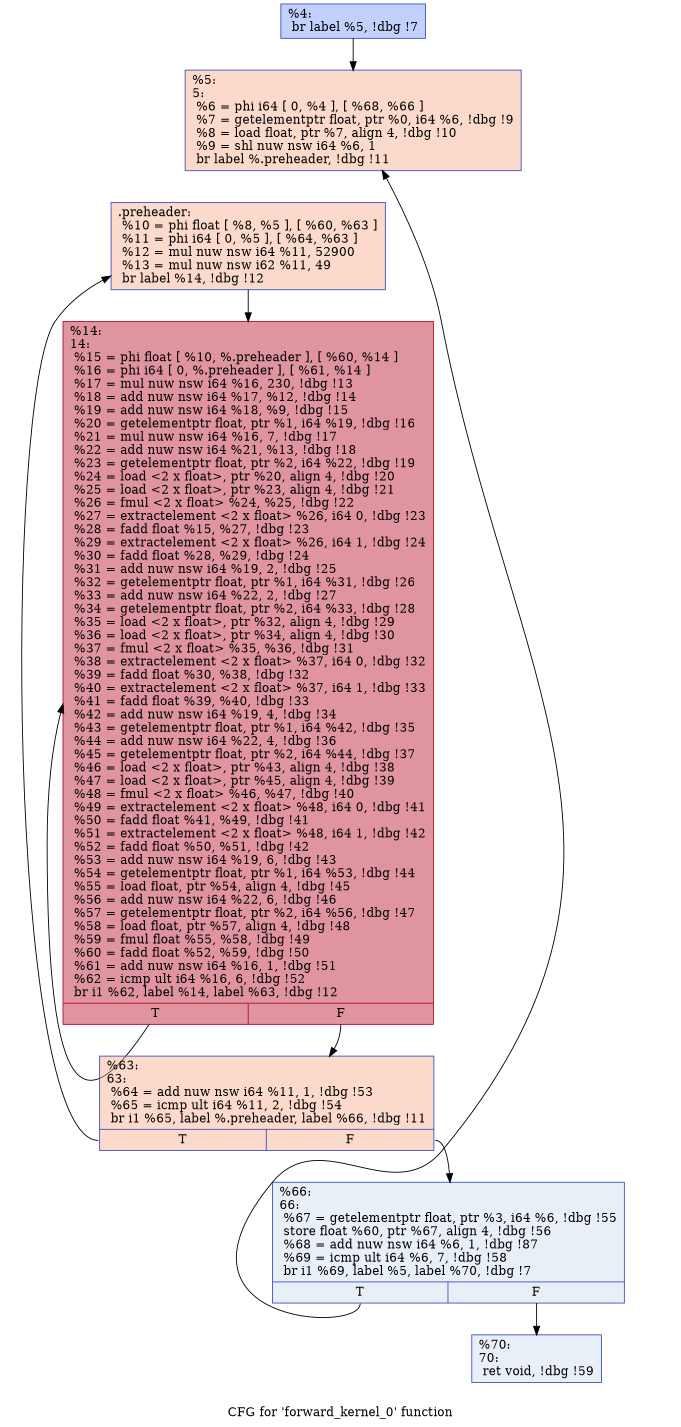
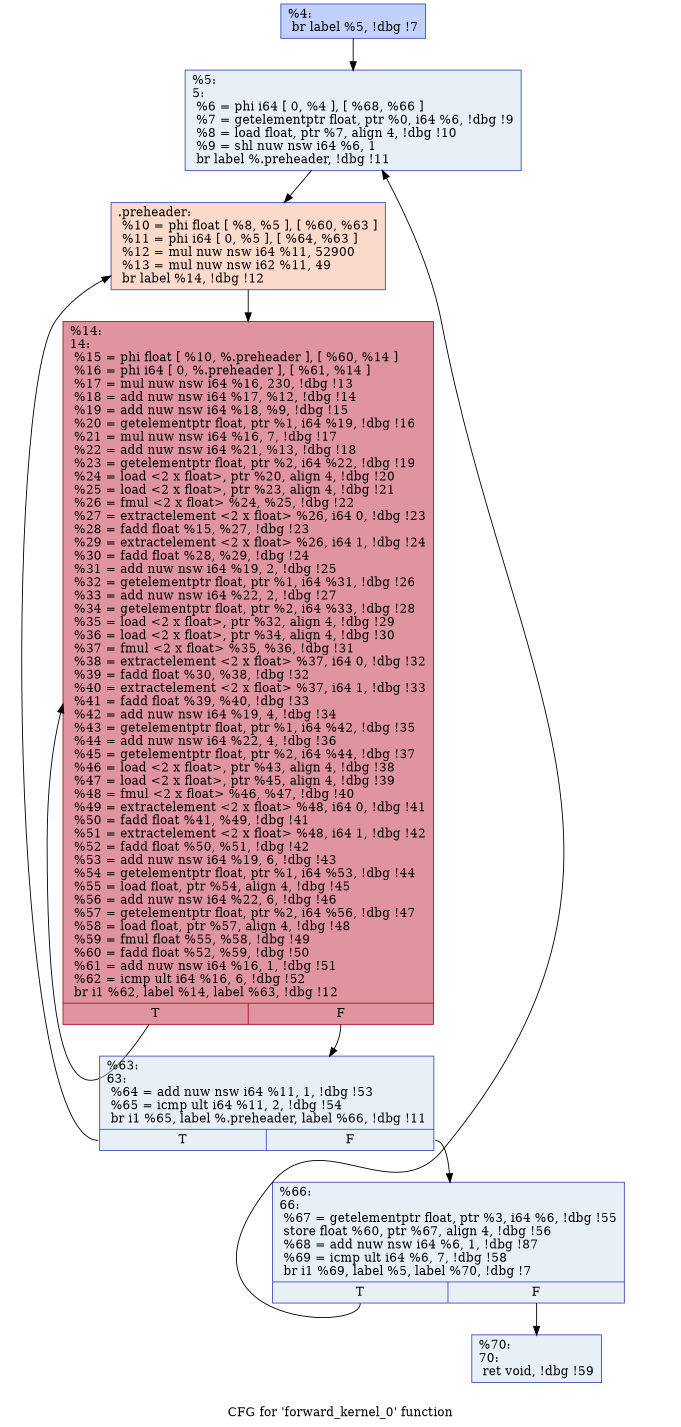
  digraph {
    label="CFG for 'forward_kernel_0' function"
    node [color="#3d50c3ff" fillcolor="#cedaeb70" shape=record style=filled]
    n1 [fillcolor="#7396f570" label="{%4:\l  br label %5, !dbg !7\l}"]
-   n2 [fillcolor="#f7a88970" label="{%5:\l5:                                                \l  %6 = phi i64 [ 0, %4 ], [ %68, %66 ]\l  %7 = getelementptr float, ptr %0, i64 %6, !dbg !9\l  %8 = load float, ptr %7, align 4, !dbg !10\l  %9 = shl nuw nsw i64 %6, 1\l  br label %.preheader, !dbg !11\l}"]
+   n2 [label="{%5:\l5:                                                \l  %6 = phi i64 [ 0, %4 ], [ %68, %66 ]\l  %7 = getelementptr float, ptr %0, i64 %6, !dbg !9\l  %8 = load float, ptr %7, align 4, !dbg !10\l  %9 = shl nuw nsw i64 %6, 1\l  br label %.preheader, !dbg !11\l}"]
    n3 [fillcolor="#f7a88970" label="{.preheader:                                       \l  %10 = phi float [ %8, %5 ], [ %60, %63 ]\l  %11 = phi i64 [ 0, %5 ], [ %64, %63 ]\l  %12 = mul nuw nsw i64 %11, 52900\l  %13 = mul nuw nsw i62 %11, 49\l  br label %14, !dbg !12\l}"]
    n4 [color="#b70d28ff" fillcolor="#b70d2870" label="{%14:\l14:                                               \l  %15 = phi float [ %10, %.preheader ], [ %60, %14 ]\l  %16 = phi i64 [ 0, %.preheader ], [ %61, %14 ]\l  %17 = mul nuw nsw i64 %16, 230, !dbg !13\l  %18 = add nuw nsw i64 %17, %12, !dbg !14\l  %19 = add nuw nsw i64 %18, %9, !dbg !15\l  %20 = getelementptr float, ptr %1, i64 %19, !dbg !16\l  %21 = mul nuw nsw i64 %16, 7, !dbg !17\l  %22 = add nuw nsw i64 %21, %13, !dbg !18\l  %23 = getelementptr float, ptr %2, i64 %22, !dbg !19\l  %24 = load \<2 x float\>, ptr %20, align 4, !dbg !20\l  %25 = load \<2 x float\>, ptr %23, align 4, !dbg !21\l  %26 = fmul \<2 x float\> %24, %25, !dbg !22\l  %27 = extractelement \<2 x float\> %26, i64 0, !dbg !23\l  %28 = fadd float %15, %27, !dbg !23\l  %29 = extractelement \<2 x float\> %26, i64 1, !dbg !24\l  %30 = fadd float %28, %29, !dbg !24\l  %31 = add nuw nsw i64 %19, 2, !dbg !25\l  %32 = getelementptr float, ptr %1, i64 %31, !dbg !26\l  %33 = add nuw nsw i64 %22, 2, !dbg !27\l  %34 = getelementptr float, ptr %2, i64 %33, !dbg !28\l  %35 = load \<2 x float\>, ptr %32, align 4, !dbg !29\l  %36 = load \<2 x float\>, ptr %34, align 4, !dbg !30\l  %37 = fmul \<2 x float\> %35, %36, !dbg !31\l  %38 = extractelement \<2 x float\> %37, i64 0, !dbg !32\l  %39 = fadd float %30, %38, !dbg !32\l  %40 = extractelement \<2 x float\> %37, i64 1, !dbg !33\l  %41 = fadd float %39, %40, !dbg !33\l  %42 = add nuw nsw i64 %19, 4, !dbg !34\l  %43 = getelementptr float, ptr %1, i64 %42, !dbg !35\l  %44 = add nuw nsw i64 %22, 4, !dbg !36\l  %45 = getelementptr float, ptr %2, i64 %44, !dbg !37\l  %46 = load \<2 x float\>, ptr %43, align 4, !dbg !38\l  %47 = load \<2 x float\>, ptr %45, align 4, !dbg !39\l  %48 = fmul \<2 x float\> %46, %47, !dbg !40\l  %49 = extractelement \<2 x float\> %48, i64 0, !dbg !41\l  %50 = fadd float %41, %49, !dbg !41\l  %51 = extractelement \<2 x float\> %48, i64 1, !dbg !42\l  %52 = fadd float %50, %51, !dbg !42\l  %53 = add nuw nsw i64 %19, 6, !dbg !43\l  %54 = getelementptr float, ptr %1, i64 %53, !dbg !44\l  %55 = load float, ptr %54, align 4, !dbg !45\l  %56 = add nuw nsw i64 %22, 6, !dbg !46\l  %57 = getelementptr float, ptr %2, i64 %56, !dbg !47\l  %58 = load float, ptr %57, align 4, !dbg !48\l  %59 = fmul float %55, %58, !dbg !49\l  %60 = fadd float %52, %59, !dbg !50\l  %61 = add nuw nsw i64 %16, 1, !dbg !51\l  %62 = icmp ult i64 %16, 6, !dbg !52\l  br i1 %62, label %14, label %63, !dbg !12\l|{<s0>T|<s1>F}}"]
-   n5 [fillcolor="#f7a88970" label="{%63:\l63:                                               \l  %64 = add nuw nsw i64 %11, 1, !dbg !53\l  %65 = icmp ult i64 %11, 2, !dbg !54\l  br i1 %65, label %.preheader, label %66, !dbg !11\l|{<s0>T|<s1>F}}"]
+   n5 [label="{%63:\l63:                                               \l  %64 = add nuw nsw i64 %11, 1, !dbg !53\l  %65 = icmp ult i64 %11, 2, !dbg !54\l  br i1 %65, label %.preheader, label %66, !dbg !11\l|{<s0>T|<s1>F}}"]
    n6 [label="{%66:\l66:                                               \l  %67 = getelementptr float, ptr %3, i64 %6, !dbg !55\l  store float %60, ptr %67, align 4, !dbg !56\l  %68 = add nuw nsw i64 %6, 1, !dbg !87\l  %69 = icmp ult i64 %6, 7, !dbg !58\l  br i1 %69, label %5, label %70, !dbg !7\l|{<s0>T|<s1>F}}"]
    n7 [label="{%70:\l70:                                               \l  ret void, !dbg !59\l}"]
    n1 -> n2
+   n2 -> n3
    n3 -> n4
    n4 -> n4 [tailport=s0]
    n4 -> n5 [tailport=s1]
    n5 -> n3 [tailport=s0]
    n5 -> n6 [tailport=s1]
    n6 -> n2 [tailport=s0]
    n6 -> n7 [tailport=s1]
  }
